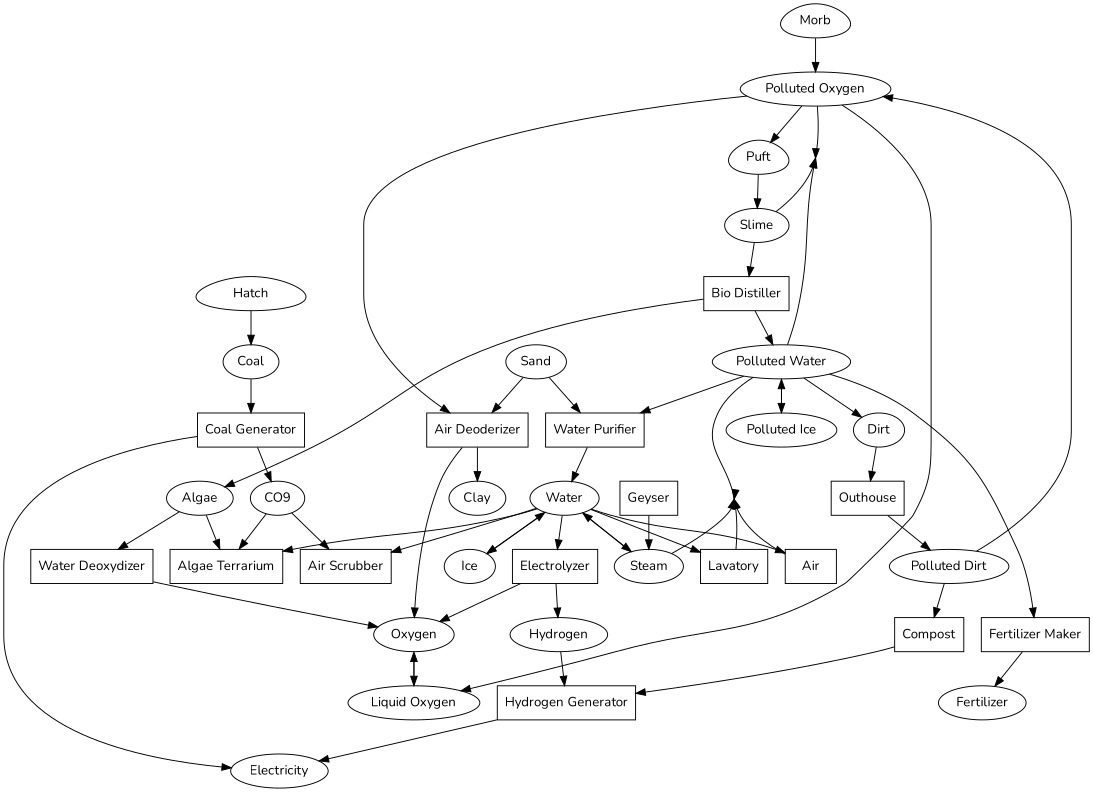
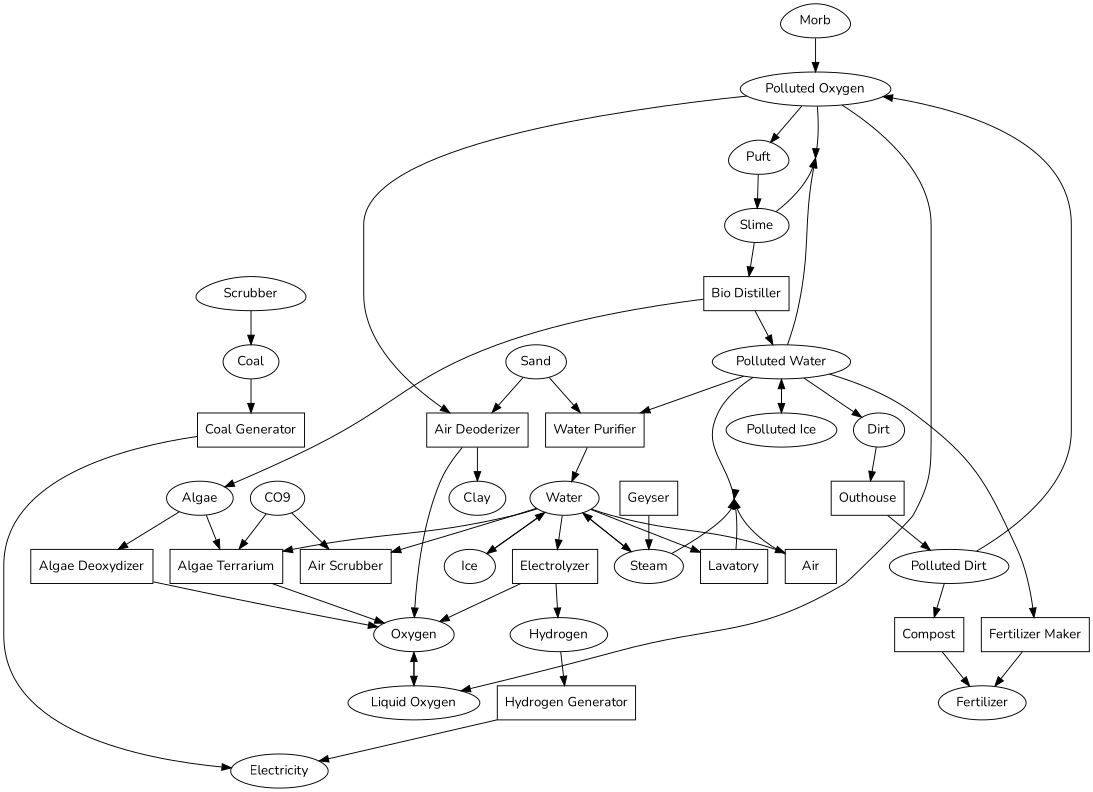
  strict digraph {
    concentrate=true
    fontname=Nunito
    splines=true
    node [fontname=Nunito]
    edge [fontname=Nunito]
-   "Algae Deoxydizer" [shape=box label="Water Deoxydizer"]
+   "Algae Deoxydizer" [shape=box]
    Oxygen
    "Liquid Oxygen"
    Algae
    "Algae Terrarium" [shape=box]
    n6 [label=CO9]
    "Air Scrubber" [shape=box]
    Water
    Electrolyzer [shape=box]
    Lavatory [shape=box]
    n11 [label=Air shape=box]
    Steam
    Ice
    Hydrogen
    "Polluted Water"
    "Hydrogen Generator" [shape=box]
    Electricity
    "Air Deoderizer" [shape=box]
    Clay
    "Polluted Oxygen"
    Puft [shape=egg]
    Slime
    Sand
    "Water Purifier" [shape=box]
    "Coal Generator" [shape=box]
    Coal
    Outhouse [shape=box]
    "Polluted Dirt"
    Compost [shape=box]
    Dirt
    Fertilizer
    "Fertilizer Maker" [shape=box]
    "Polluted Ice"
    "Bio Distiller" [shape=box]
    Geyser [shape=box]
-   Hatch [shape=egg]
+   Hatch [shape=egg label=Scrubber]
    Morb [shape=egg]
    "Algae Deoxydizer" -> Oxygen
    Oxygen -> "Liquid Oxygen"
    "Liquid Oxygen" -> Oxygen
    Algae -> "Algae Deoxydizer"
    Algae -> "Algae Terrarium"
+   "Algae Terrarium" -> Oxygen
    n6 -> "Algae Terrarium"
    n6 -> "Air Scrubber"
    Water -> "Algae Terrarium"
    Water -> "Air Scrubber"
    Water -> Electrolyzer
    Water -> Lavatory
    Water -> n11
    Water -> Steam
    Water -> Ice
    Electrolyzer -> Oxygen
    Electrolyzer -> Hydrogen
    Lavatory -> "Polluted Water"
    n11 -> "Polluted Water"
    Steam -> Water
    Steam -> "Polluted Water"
    Ice -> Water
    Hydrogen -> "Hydrogen Generator"
    "Polluted Water" -> "Polluted Oxygen"
    "Polluted Water" -> "Water Purifier"
    "Polluted Water" -> Dirt
    "Polluted Water" -> "Fertilizer Maker"
    "Polluted Water" -> "Polluted Ice"
    "Hydrogen Generator" -> Electricity
    "Air Deoderizer" -> Oxygen
    "Air Deoderizer" -> Clay
    "Polluted Oxygen" -> "Liquid Oxygen"
    "Polluted Oxygen" -> "Air Deoderizer"
    "Polluted Oxygen" -> Puft
    Puft -> Slime
    Slime -> "Polluted Oxygen"
    Slime -> "Bio Distiller"
    Sand -> "Air Deoderizer"
    Sand -> "Water Purifier"
    "Water Purifier" -> Water
-   "Coal Generator" -> n6
    "Coal Generator" -> Electricity
    Coal -> "Coal Generator"
    Outhouse -> "Polluted Dirt"
    "Polluted Dirt" -> "Polluted Oxygen"
    "Polluted Dirt" -> Compost
-   Compost -> "Hydrogen Generator"
+   Compost -> Fertilizer
    Dirt -> Outhouse
    "Fertilizer Maker" -> Fertilizer
    "Polluted Ice" -> "Polluted Water"
    "Bio Distiller" -> Algae
    "Bio Distiller" -> "Polluted Water"
    Geyser -> Steam
    Hatch -> Coal
    Morb -> "Polluted Oxygen"
  }
